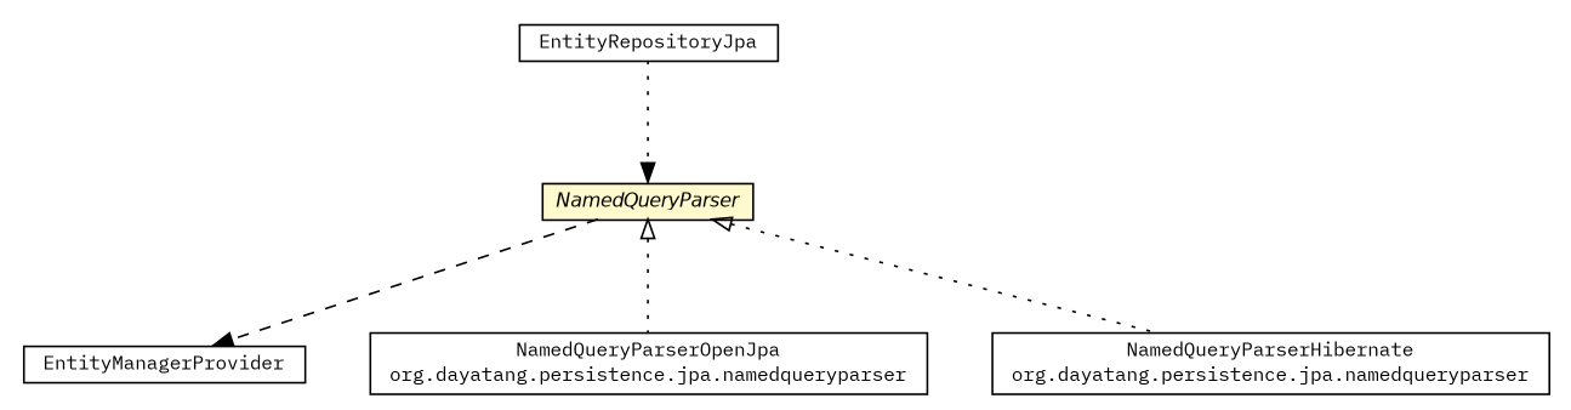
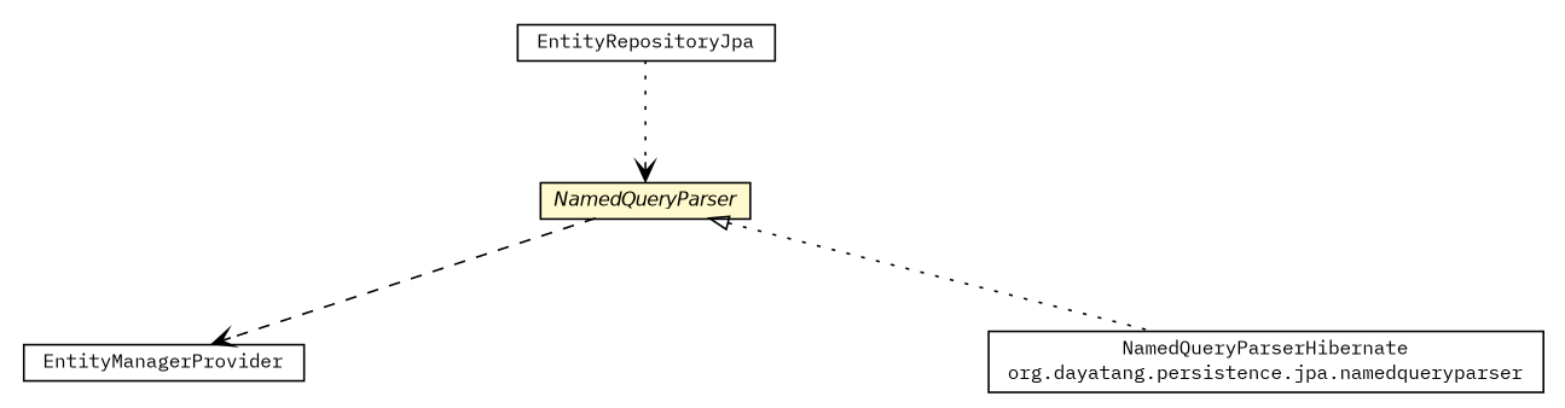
  digraph {
    fontname="IBM Plex Mono"
    nodesep=0.25
    ranksep=0.5
    node [fontcolor=black fontname="IBM Plex Mono" fontsize=10.0 shape=plaintext]
    edge [fontname="IBM Plex Mono" fontsize=10.0 headport=p labelfontname=Helvetica labelfontsize=10 style=dotted tailport=p]
    n1 [label=<<table title="org.dayatang.persistence.jpa.NamedQueryParser" border="0" cellborder="1" cellspacing="0" cellpadding="2" port="p" bgcolor="lemonChiffon" href="./NamedQueryParser.html"> 		<tr><td><table border="0" cellspacing="0" cellpadding="1"> <tr><td align="center" balign="center"><font face="Helvetica-Oblique"> NamedQueryParser </font></td></tr> 		</table></td></tr> 		</table>>]
    n2 [label=<<table title="org.dayatang.persistence.jpa.EntityManagerProvider" border="0" cellborder="1" cellspacing="0" cellpadding="2" port="p" href="./EntityManagerProvider.html"> 		<tr><td><table border="0" cellspacing="0" cellpadding="1"> <tr><td align="center" balign="center"> EntityManagerProvider </td></tr> 		</table></td></tr> 		</table>>]
-   n3 [label=<<table title="org.dayatang.persistence.jpa.namedqueryparser.NamedQueryParserOpenJpa" border="0" cellborder="1" cellspacing="0" cellpadding="2" port="p" href="./namedqueryparser/NamedQueryParserOpenJpa.html"> 		<tr><td><table border="0" cellspacing="0" cellpadding="1"> <tr><td align="center" balign="center"> NamedQueryParserOpenJpa </td></tr> <tr><td align="center" balign="center"> org.dayatang.persistence.jpa.namedqueryparser </td></tr> 		</table></td></tr> 		</table>>]
    n4 [label=<<table title="org.dayatang.persistence.jpa.namedqueryparser.NamedQueryParserHibernate" border="0" cellborder="1" cellspacing="0" cellpadding="2" port="p" href="./namedqueryparser/NamedQueryParserHibernate.html"> 		<tr><td><table border="0" cellspacing="0" cellpadding="1"> <tr><td align="center" balign="center"> NamedQueryParserHibernate </td></tr> <tr><td align="center" balign="center"> org.dayatang.persistence.jpa.namedqueryparser </td></tr> 		</table></td></tr> 		</table>>]
    n5 [label=<<table title="org.dayatang.persistence.jpa.EntityRepositoryJpa" border="0" cellborder="1" cellspacing="0" cellpadding="2" port="p" href="./EntityRepositoryJpa.html"> 		<tr><td><table border="0" cellspacing="0" cellpadding="1"> <tr><td align="center" balign="center"> EntityRepositoryJpa </td></tr> 		</table></td></tr> 		</table>>]
-   n1 -> n2 [arrowhead=normal color=black fontcolor=black label=" " style=dashed]
-   n1 -> n3 [arrowtail=empty dir=back fontsize=10]
+   n1 -> n2 [arrowhead=open color=black fontcolor=black label=" " style=dashed]
    n1 -> n4 [arrowtail=empty dir=back fontsize=10]
-   n5 -> n1 [arrowhead=normal color=black fontcolor=black label=" "]
+   n5 -> n1 [arrowhead=open color=black fontcolor=black label=" "]
  }
